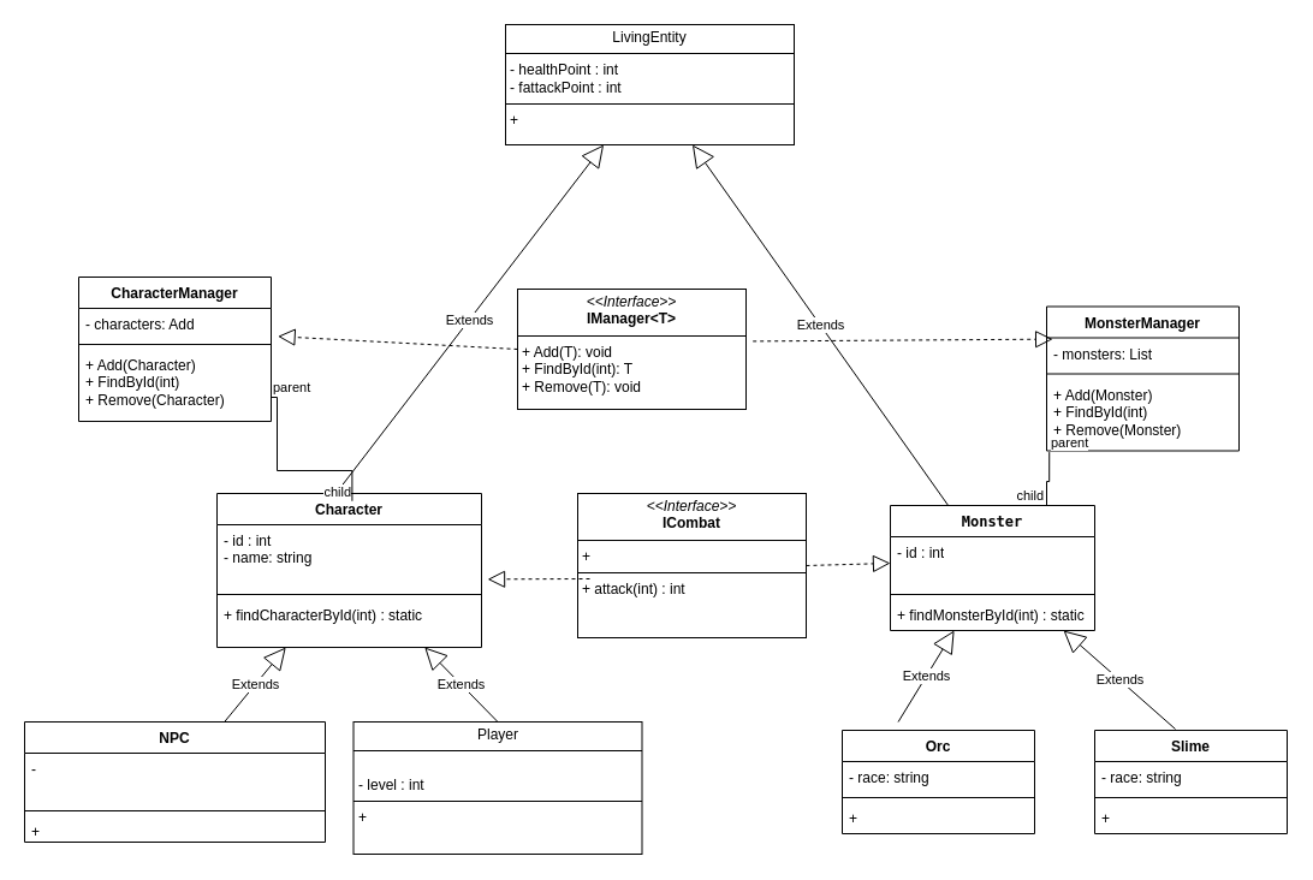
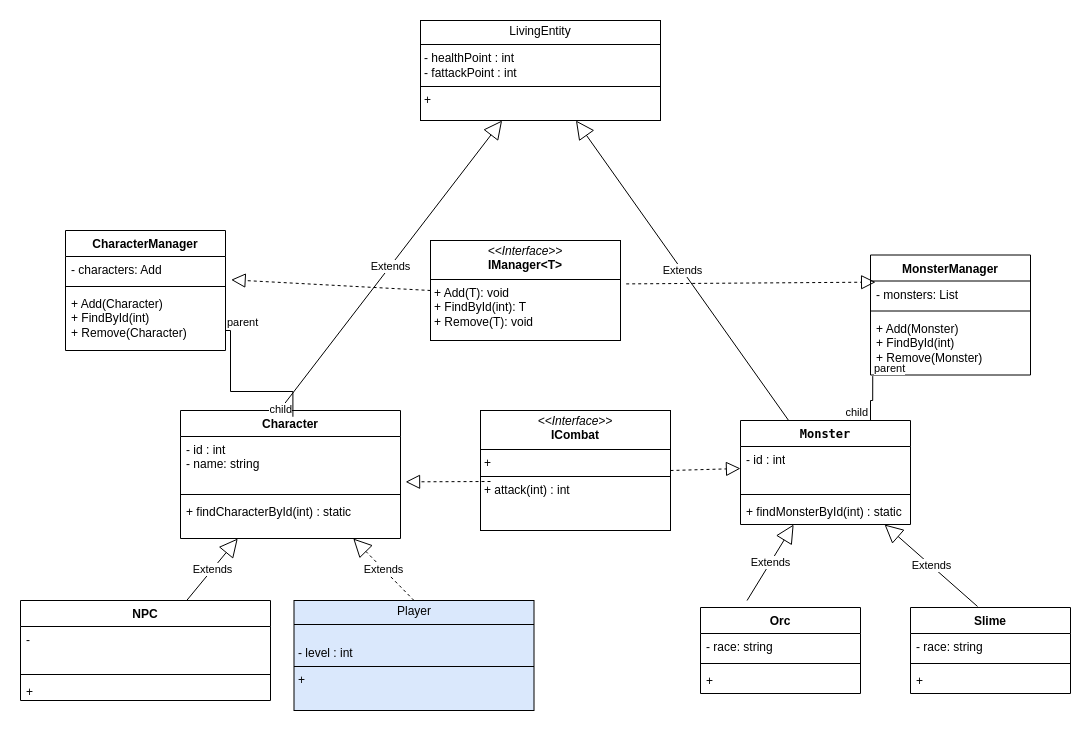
  <mxCell id="0" />
  <mxCell id="1" parent="0" />
  <mxCell id="2" value="&lt;p style=&quot;margin:0px;margin-top:4px;text-align:center;&quot;&gt;LivingEntity&lt;/p&gt;&lt;hr size=&quot;1&quot; style=&quot;border-style:solid;&quot;&gt;&lt;p style=&quot;margin:0px;margin-left:4px;&quot;&gt;- healthPoint : int&lt;/p&gt;&lt;p style=&quot;margin:0px;margin-left:4px;&quot;&gt;- fattackPoint : int&amp;nbsp;&lt;/p&gt;&lt;hr size=&quot;1&quot; style=&quot;border-style:solid;&quot;&gt;&lt;p style=&quot;margin:0px;margin-left:4px;&quot;&gt;+&amp;nbsp;&lt;/p&gt;&lt;p style=&quot;margin:0px;margin-left:4px;&quot;&gt;&lt;br&gt;&lt;/p&gt;" style="verticalAlign=top;align=left;overflow=fill;html=1;whiteSpace=wrap;" vertex="1" parent="1"><mxGeometry x="420" y="20" width="240" height="100" as="geometry" /></mxCell>
- <mxCell id="3" value="&lt;p style=&quot;margin:0px;margin-top:4px;text-align:center;&quot;&gt;Player&lt;/p&gt;&lt;hr size=&quot;1&quot; style=&quot;border-style:solid;&quot;&gt;&lt;p style=&quot;margin:0px;margin-left:4px;&quot;&gt;&lt;br&gt;&lt;/p&gt;&lt;p style=&quot;margin:0px;margin-left:4px;&quot;&gt;- level : int&lt;/p&gt;&lt;hr size=&quot;1&quot; style=&quot;border-style:solid;&quot;&gt;&lt;p style=&quot;margin:0px;margin-left:4px;&quot;&gt;+&amp;nbsp;&lt;/p&gt;" style="verticalAlign=top;align=left;overflow=fill;html=1;whiteSpace=wrap;" vertex="1" parent="1"><mxGeometry x="293.5" y="600" width="240" height="110" as="geometry" /></mxCell>
+ <mxCell id="3" value="&lt;p style=&quot;margin:0px;margin-top:4px;text-align:center;&quot;&gt;Player&lt;/p&gt;&lt;hr size=&quot;1&quot; style=&quot;border-style:solid;&quot;&gt;&lt;p style=&quot;margin:0px;margin-left:4px;&quot;&gt;&lt;br&gt;&lt;/p&gt;&lt;p style=&quot;margin:0px;margin-left:4px;&quot;&gt;- level : int&lt;/p&gt;&lt;hr size=&quot;1&quot; style=&quot;border-style:solid;&quot;&gt;&lt;p style=&quot;margin:0px;margin-left:4px;&quot;&gt;+&amp;nbsp;&lt;/p&gt;" style="verticalAlign=top;align=left;overflow=fill;html=1;whiteSpace=wrap;fillColor=#dae8fc;" vertex="1" parent="1"><mxGeometry x="293.5" y="600" width="240" height="110" as="geometry" /></mxCell>
  <mxCell id="4" value="&lt;font face=&quot;monospace&quot;&gt;Monster&lt;/font&gt;" style="swimlane;fontStyle=1;align=center;verticalAlign=top;childLayout=stackLayout;horizontal=1;startSize=26;horizontalStack=0;resizeParent=1;resizeParentMax=0;resizeLast=0;collapsible=1;marginBottom=0;whiteSpace=wrap;html=1;" vertex="1" parent="1"><mxGeometry x="740" y="420" width="170" height="104" as="geometry" /></mxCell>
  <mxCell id="5" value="- id : int" style="text;strokeColor=none;fillColor=none;align=left;verticalAlign=top;spacingLeft=4;spacingRight=4;overflow=hidden;rotatable=0;points=[[0,0.5],[1,0.5]];portConstraint=eastwest;whiteSpace=wrap;html=1;" vertex="1" parent="4"><mxGeometry y="26" width="170" height="44" as="geometry" /></mxCell>
  <mxCell id="6" value="" style="line;strokeWidth=1;fillColor=none;align=left;verticalAlign=middle;spacingTop=-1;spacingLeft=3;spacingRight=3;rotatable=0;labelPosition=right;points=[];portConstraint=eastwest;strokeColor=inherit;" vertex="1" parent="4"><mxGeometry y="70" width="170" height="8" as="geometry" /></mxCell>
  <mxCell id="7" value="+ findMonsterById(int) : static" style="text;strokeColor=none;fillColor=none;align=left;verticalAlign=top;spacingLeft=4;spacingRight=4;overflow=hidden;rotatable=0;points=[[0,0.5],[1,0.5]];portConstraint=eastwest;whiteSpace=wrap;html=1;" vertex="1" parent="4"><mxGeometry y="78" width="170" height="26" as="geometry" /></mxCell>
  <mxCell id="8" value="Orc" style="swimlane;fontStyle=1;align=center;verticalAlign=top;childLayout=stackLayout;horizontal=1;startSize=26;horizontalStack=0;resizeParent=1;resizeParentMax=0;resizeLast=0;collapsible=1;marginBottom=0;whiteSpace=wrap;html=1;" vertex="1" parent="1"><mxGeometry x="700" y="607" width="160" height="86" as="geometry" /></mxCell>
  <mxCell id="9" value="- race: string" style="text;strokeColor=none;fillColor=none;align=left;verticalAlign=top;spacingLeft=4;spacingRight=4;overflow=hidden;rotatable=0;points=[[0,0.5],[1,0.5]];portConstraint=eastwest;whiteSpace=wrap;html=1;" vertex="1" parent="8"><mxGeometry y="26" width="160" height="26" as="geometry" /></mxCell>
  <mxCell id="10" value="" style="line;strokeWidth=1;fillColor=none;align=left;verticalAlign=middle;spacingTop=-1;spacingLeft=3;spacingRight=3;rotatable=0;labelPosition=right;points=[];portConstraint=eastwest;strokeColor=inherit;" vertex="1" parent="8"><mxGeometry y="52" width="160" height="8" as="geometry" /></mxCell>
  <mxCell id="11" value="+" style="text;strokeColor=none;fillColor=none;align=left;verticalAlign=top;spacingLeft=4;spacingRight=4;overflow=hidden;rotatable=0;points=[[0,0.5],[1,0.5]];portConstraint=eastwest;whiteSpace=wrap;html=1;" vertex="1" parent="8"><mxGeometry y="60" width="160" height="26" as="geometry" /></mxCell>
  <mxCell id="12" value="Slime" style="swimlane;fontStyle=1;align=center;verticalAlign=top;childLayout=stackLayout;horizontal=1;startSize=26;horizontalStack=0;resizeParent=1;resizeParentMax=0;resizeLast=0;collapsible=1;marginBottom=0;whiteSpace=wrap;html=1;" vertex="1" parent="1"><mxGeometry x="910" y="607" width="160" height="86" as="geometry" /></mxCell>
  <mxCell id="13" value="- race: string" style="text;strokeColor=none;fillColor=none;align=left;verticalAlign=top;spacingLeft=4;spacingRight=4;overflow=hidden;rotatable=0;points=[[0,0.5],[1,0.5]];portConstraint=eastwest;whiteSpace=wrap;html=1;" vertex="1" parent="12"><mxGeometry y="26" width="160" height="26" as="geometry" /></mxCell>
  <mxCell id="14" value="" style="line;strokeWidth=1;fillColor=none;align=left;verticalAlign=middle;spacingTop=-1;spacingLeft=3;spacingRight=3;rotatable=0;labelPosition=right;points=[];portConstraint=eastwest;strokeColor=inherit;" vertex="1" parent="12"><mxGeometry y="52" width="160" height="8" as="geometry" /></mxCell>
  <mxCell id="15" value="+" style="text;strokeColor=none;fillColor=none;align=left;verticalAlign=top;spacingLeft=4;spacingRight=4;overflow=hidden;rotatable=0;points=[[0,0.5],[1,0.5]];portConstraint=eastwest;whiteSpace=wrap;html=1;" vertex="1" parent="12"><mxGeometry y="60" width="160" height="26" as="geometry" /></mxCell>
  <mxCell id="16" value="Extends" style="endArrow=block;endSize=16;endFill=0;html=1;rounded=0;" edge="1" parent="1" source="21" target="25"><mxGeometry width="160" relative="1" as="geometry"><mxPoint x="180" y="472.923" as="sourcePoint" /><mxPoint x="80" y="394" as="targetPoint" /></mxGeometry></mxCell>
- <mxCell id="17" value="Extends" style="endArrow=block;endSize=16;endFill=0;html=1;rounded=0;exitX=0.5;exitY=0;exitDx=0;exitDy=0;" edge="1" parent="1" source="3" target="25"><mxGeometry width="160" relative="1" as="geometry"><mxPoint x="330" y="480" as="sourcePoint" /><mxPoint x="290" y="450" as="targetPoint" /></mxGeometry></mxCell>
+ <mxCell id="17" value="Extends" style="endArrow=block;endSize=16;endFill=0;html=1;rounded=0;exitX=0.5;exitY=0;exitDx=0;exitDy=0;dashed=1;" edge="1" parent="1" source="3" target="25"><mxGeometry width="160" relative="1" as="geometry"><mxPoint x="330" y="480" as="sourcePoint" /><mxPoint x="290" y="450" as="targetPoint" /></mxGeometry></mxCell>
  <mxCell id="18" value="Extends" style="endArrow=block;endSize=16;endFill=0;html=1;rounded=0;" edge="1" parent="1" source="4" target="2"><mxGeometry width="160" relative="1" as="geometry"><mxPoint x="290" y="280" as="sourcePoint" /><mxPoint x="380" y="232" as="targetPoint" /></mxGeometry></mxCell>
  <mxCell id="19" value="Extends" style="endArrow=block;endSize=16;endFill=0;html=1;rounded=0;exitX=0.291;exitY=-0.081;exitDx=0;exitDy=0;exitPerimeter=0;" edge="1" parent="1" source="8" target="4"><mxGeometry width="160" relative="1" as="geometry"><mxPoint x="320" y="440" as="sourcePoint" /><mxPoint x="410" y="392" as="targetPoint" /></mxGeometry></mxCell>
  <mxCell id="20" value="Extends" style="endArrow=block;endSize=16;endFill=0;html=1;rounded=0;exitX=0.419;exitY=-0.012;exitDx=0;exitDy=0;exitPerimeter=0;" edge="1" parent="1" source="12" target="4"><mxGeometry width="160" relative="1" as="geometry"><mxPoint x="330" y="450" as="sourcePoint" /><mxPoint x="420" y="402" as="targetPoint" /></mxGeometry></mxCell>
  <mxCell id="21" value="NPC" style="swimlane;fontStyle=1;align=center;verticalAlign=top;childLayout=stackLayout;horizontal=1;startSize=26;horizontalStack=0;resizeParent=1;resizeParentMax=0;resizeLast=0;collapsible=1;marginBottom=0;whiteSpace=wrap;html=1;" vertex="1" parent="1"><mxGeometry x="20" y="600" width="250" height="100" as="geometry" /></mxCell>
  <mxCell id="22" value="-&amp;nbsp;" style="text;strokeColor=none;fillColor=none;align=left;verticalAlign=top;spacingLeft=4;spacingRight=4;overflow=hidden;rotatable=0;points=[[0,0.5],[1,0.5]];portConstraint=eastwest;whiteSpace=wrap;html=1;" vertex="1" parent="21"><mxGeometry y="26" width="250" height="44" as="geometry" /></mxCell>
  <mxCell id="23" value="" style="line;strokeWidth=1;fillColor=none;align=left;verticalAlign=middle;spacingTop=-1;spacingLeft=3;spacingRight=3;rotatable=0;labelPosition=right;points=[];portConstraint=eastwest;strokeColor=inherit;" vertex="1" parent="21"><mxGeometry y="70" width="250" height="8" as="geometry" /></mxCell>
  <mxCell id="24" value="+&amp;nbsp;" style="text;strokeColor=none;fillColor=none;align=left;verticalAlign=top;spacingLeft=4;spacingRight=4;overflow=hidden;rotatable=0;points=[[0,0.5],[1,0.5]];portConstraint=eastwest;whiteSpace=wrap;html=1;" vertex="1" parent="21"><mxGeometry y="78" width="250" height="22" as="geometry" /></mxCell>
  <mxCell id="25" value="Character" style="swimlane;fontStyle=1;align=center;verticalAlign=top;childLayout=stackLayout;horizontal=1;startSize=26;horizontalStack=0;resizeParent=1;resizeParentMax=0;resizeLast=0;collapsible=1;marginBottom=0;whiteSpace=wrap;html=1;" vertex="1" parent="1"><mxGeometry x="180" y="410" width="220" height="128" as="geometry" /></mxCell>
  <mxCell id="26" value="- id : int&lt;div&gt;- name: string&lt;/div&gt;" style="text;strokeColor=none;fillColor=none;align=left;verticalAlign=top;spacingLeft=4;spacingRight=4;overflow=hidden;rotatable=0;points=[[0,0.5],[1,0.5]];portConstraint=eastwest;whiteSpace=wrap;html=1;" vertex="1" parent="25"><mxGeometry y="26" width="220" height="54" as="geometry" /></mxCell>
  <mxCell id="27" value="" style="line;strokeWidth=1;fillColor=none;align=left;verticalAlign=middle;spacingTop=-1;spacingLeft=3;spacingRight=3;rotatable=0;labelPosition=right;points=[];portConstraint=eastwest;strokeColor=inherit;" vertex="1" parent="25"><mxGeometry y="80" width="220" height="8" as="geometry" /></mxCell>
  <mxCell id="28" value="+ findCharacterById(int) : static" style="text;strokeColor=none;fillColor=none;align=left;verticalAlign=top;spacingLeft=4;spacingRight=4;overflow=hidden;rotatable=0;points=[[0,0.5],[1,0.5]];portConstraint=eastwest;whiteSpace=wrap;html=1;" vertex="1" parent="25"><mxGeometry y="88" width="220" height="40" as="geometry" /></mxCell>
  <mxCell id="29" value="Extends" style="endArrow=block;endSize=16;endFill=0;html=1;rounded=0;exitX=0.444;exitY=0.012;exitDx=0;exitDy=0;exitPerimeter=0;" edge="1" parent="1" source="25" target="2"><mxGeometry width="160" relative="1" as="geometry"><mxPoint x="190" y="480" as="sourcePoint" /><mxPoint x="350" y="480" as="targetPoint" /></mxGeometry></mxCell>
  <mxCell id="30" value="&lt;p style=&quot;margin:0px;margin-top:4px;text-align:center;&quot;&gt;&lt;i&gt;&amp;lt;&amp;lt;Interface&amp;gt;&amp;gt;&lt;/i&gt;&lt;br&gt;&lt;b&gt;ICombat&lt;/b&gt;&lt;/p&gt;&lt;hr size=&quot;1&quot; style=&quot;border-style:solid;&quot;&gt;&lt;p style=&quot;margin:0px;margin-left:4px;&quot;&gt;+&amp;nbsp;&lt;br&gt;&lt;/p&gt;&lt;hr size=&quot;1&quot; style=&quot;border-style:solid;&quot;&gt;&lt;p style=&quot;margin:0px;margin-left:4px;&quot;&gt;+ attack(int) : int&lt;br&gt;&lt;/p&gt;" style="verticalAlign=top;align=left;overflow=fill;html=1;whiteSpace=wrap;" vertex="1" parent="1"><mxGeometry x="480" y="410" width="190" height="120" as="geometry" /></mxCell>
  <mxCell id="31" value="" style="endArrow=block;dashed=1;endFill=0;endSize=12;html=1;rounded=0;entryX=1.023;entryY=0.84;entryDx=0;entryDy=0;entryPerimeter=0;" edge="1" parent="1" target="26"><mxGeometry width="160" relative="1" as="geometry"><mxPoint x="490" y="481" as="sourcePoint" /><mxPoint x="190" y="300" as="targetPoint" /></mxGeometry></mxCell>
  <mxCell id="32" value="" style="endArrow=block;dashed=1;endFill=0;endSize=12;html=1;rounded=0;entryX=0;entryY=0.5;entryDx=0;entryDy=0;exitX=1;exitY=0.5;exitDx=0;exitDy=0;" edge="1" parent="1" source="30" target="5"><mxGeometry width="160" relative="1" as="geometry"><mxPoint x="670" y="490" as="sourcePoint" /><mxPoint x="710" y="240" as="targetPoint" /></mxGeometry></mxCell>
  <mxCell id="33" value="&lt;p style=&quot;margin:0px;margin-top:4px;text-align:center;&quot;&gt;&lt;i&gt;&amp;lt;&amp;lt;Interface&amp;gt;&amp;gt;&lt;/i&gt;&lt;br&gt;&lt;b&gt;IManager&amp;lt;T&amp;gt;&lt;/b&gt;&lt;/p&gt;&lt;hr size=&quot;1&quot; style=&quot;border-style:solid;&quot;&gt;&lt;p style=&quot;margin:0px;margin-left:4px;&quot;&gt;+ Add(T): void&lt;br&gt;+ FindById(int): T&lt;/p&gt;&lt;p style=&quot;margin:0px;margin-left:4px;&quot;&gt;+ Remove(T): void&lt;/p&gt;" style="verticalAlign=top;align=left;overflow=fill;html=1;whiteSpace=wrap;" vertex="1" parent="1"><mxGeometry x="430" y="240" width="190" height="100" as="geometry" /></mxCell>
  <mxCell id="34" value="CharacterManager" style="swimlane;fontStyle=1;align=center;verticalAlign=top;childLayout=stackLayout;horizontal=1;startSize=26;horizontalStack=0;resizeParent=1;resizeParentMax=0;resizeLast=0;collapsible=1;marginBottom=0;whiteSpace=wrap;html=1;" vertex="1" parent="1"><mxGeometry x="65" y="230" width="160" height="120" as="geometry" /></mxCell>
  <mxCell id="35" value=" - characters: Add " style="text;strokeColor=none;fillColor=none;align=left;verticalAlign=top;spacingLeft=4;spacingRight=4;overflow=hidden;rotatable=0;points=[[0,0.5],[1,0.5]];portConstraint=eastwest;whiteSpace=wrap;html=1;" vertex="1" parent="34"><mxGeometry y="26" width="160" height="26" as="geometry" /></mxCell>
  <mxCell id="36" value="" style="line;strokeWidth=1;fillColor=none;align=left;verticalAlign=middle;spacingTop=-1;spacingLeft=3;spacingRight=3;rotatable=0;labelPosition=right;points=[];portConstraint=eastwest;strokeColor=inherit;" vertex="1" parent="34"><mxGeometry y="52" width="160" height="8" as="geometry" /></mxCell>
  <mxCell id="37" value="+ Add(Character) &lt;div&gt;+ FindById(int)&amp;nbsp;&lt;/div&gt;&lt;div&gt;+ Remove(Character)&lt;/div&gt;" style="text;strokeColor=none;fillColor=none;align=left;verticalAlign=top;spacingLeft=4;spacingRight=4;overflow=hidden;rotatable=0;points=[[0,0.5],[1,0.5]];portConstraint=eastwest;whiteSpace=wrap;html=1;" vertex="1" parent="34"><mxGeometry y="60" width="160" height="60" as="geometry" /></mxCell>
  <mxCell id="38" value="MonsterManager" style="swimlane;fontStyle=1;align=center;verticalAlign=top;childLayout=stackLayout;horizontal=1;startSize=26;horizontalStack=0;resizeParent=1;resizeParentMax=0;resizeLast=0;collapsible=1;marginBottom=0;whiteSpace=wrap;html=1;" vertex="1" parent="1"><mxGeometry x="870" y="254.5" width="160" height="120" as="geometry" /></mxCell>
  <mxCell id="39" value=" - monsters: List " style="text;strokeColor=none;fillColor=none;align=left;verticalAlign=top;spacingLeft=4;spacingRight=4;overflow=hidden;rotatable=0;points=[[0,0.5],[1,0.5]];portConstraint=eastwest;whiteSpace=wrap;html=1;" vertex="1" parent="38"><mxGeometry y="26" width="160" height="26" as="geometry" /></mxCell>
  <mxCell id="40" value="" style="line;strokeWidth=1;fillColor=none;align=left;verticalAlign=middle;spacingTop=-1;spacingLeft=3;spacingRight=3;rotatable=0;labelPosition=right;points=[];portConstraint=eastwest;strokeColor=inherit;" vertex="1" parent="38"><mxGeometry y="52" width="160" height="8" as="geometry" /></mxCell>
  <mxCell id="41" value="+ Add(Monster) &lt;div&gt;+ FindById(int)&amp;nbsp;&lt;/div&gt;&lt;div&gt;+ Remove(Monster)&lt;/div&gt;" style="text;strokeColor=none;fillColor=none;align=left;verticalAlign=top;spacingLeft=4;spacingRight=4;overflow=hidden;rotatable=0;points=[[0,0.5],[1,0.5]];portConstraint=eastwest;whiteSpace=wrap;html=1;" vertex="1" parent="38"><mxGeometry y="60" width="160" height="60" as="geometry" /></mxCell>
  <mxCell id="42" value="" style="endArrow=none;html=1;edgeStyle=orthogonalEdgeStyle;rounded=0;exitX=0.999;exitY=0.978;exitDx=0;exitDy=0;exitPerimeter=0;entryX=0.511;entryY=0.049;entryDx=0;entryDy=0;entryPerimeter=0;" edge="1" parent="1" target="25"><mxGeometry relative="1" as="geometry"><mxPoint x="225" y="330" as="sourcePoint" /><mxPoint x="310.16" y="401.32" as="targetPoint" /><Array as="points"><mxPoint x="230" y="330" /><mxPoint x="230" y="391" /><mxPoint x="292" y="391" /></Array></mxGeometry></mxCell>
  <mxCell id="43" value="parent" style="edgeLabel;resizable=0;html=1;align=left;verticalAlign=bottom;" connectable="0" vertex="1" parent="42"><mxGeometry x="-1" relative="1" as="geometry" /></mxCell>
  <mxCell id="44" value="child" style="edgeLabel;resizable=0;html=1;align=right;verticalAlign=bottom;" connectable="0" vertex="1" parent="42"><mxGeometry x="1" relative="1" as="geometry" /></mxCell>
  <mxCell id="45" value="" style="endArrow=none;html=1;edgeStyle=orthogonalEdgeStyle;rounded=0;exitX=0.014;exitY=1.018;exitDx=0;exitDy=0;exitPerimeter=0;entryX=0.75;entryY=0;entryDx=0;entryDy=0;" edge="1" parent="1" source="41" target="4"><mxGeometry relative="1" as="geometry"><mxPoint x="230" y="369" as="sourcePoint" /><mxPoint x="810" y="430" as="targetPoint" /><Array as="points"><mxPoint x="872" y="400" /><mxPoint x="870" y="400" /><mxPoint x="870" y="420" /></Array></mxGeometry></mxCell>
  <mxCell id="46" value="parent" style="edgeLabel;resizable=0;html=1;align=left;verticalAlign=bottom;" connectable="0" vertex="1" parent="45"><mxGeometry x="-1" relative="1" as="geometry" /></mxCell>
  <mxCell id="47" value="child" style="edgeLabel;resizable=0;html=1;align=right;verticalAlign=bottom;" connectable="0" vertex="1" parent="45"><mxGeometry x="1" relative="1" as="geometry" /></mxCell>
  <mxCell id="48" value="" style="endArrow=block;dashed=1;endFill=0;endSize=12;html=1;rounded=0;entryX=1.035;entryY=0.896;entryDx=0;entryDy=0;exitX=0;exitY=0.5;exitDx=0;exitDy=0;entryPerimeter=0;" edge="1" parent="1" source="33" target="35"><mxGeometry width="160" relative="1" as="geometry"><mxPoint x="970" y="210" as="sourcePoint" /><mxPoint x="700" y="400" as="targetPoint" /></mxGeometry></mxCell>
  <mxCell id="49" value="" style="endArrow=block;dashed=1;endFill=0;endSize=12;html=1;rounded=0;entryX=0.032;entryY=0.044;entryDx=0;entryDy=0;exitX=1.03;exitY=0.434;exitDx=0;exitDy=0;exitPerimeter=0;entryPerimeter=0;" edge="1" parent="1" source="33" target="39"><mxGeometry width="160" relative="1" as="geometry"><mxPoint x="960" y="210" as="sourcePoint" /><mxPoint x="230" y="250" as="targetPoint" /></mxGeometry></mxCell>
